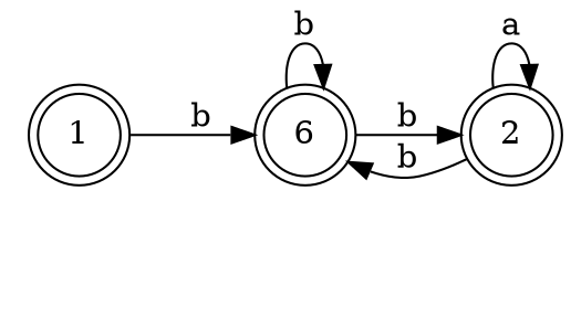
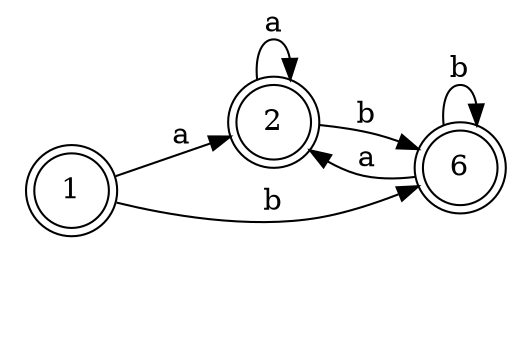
  digraph {
    rankdir=LR
    node [shape=doublecircle]
    fake [style=invisible shape=""]
    1
    2
    n4 [label=6]
+   1 -> 2 [label=a]
    1 -> n4 [label=b]
    2 -> 2 [label=a]
    2 -> n4 [label=b]
-   n4 -> 2 [label=b]
+   n4 -> 2 [label=a]
    n4 -> n4 [label=b]
  }
